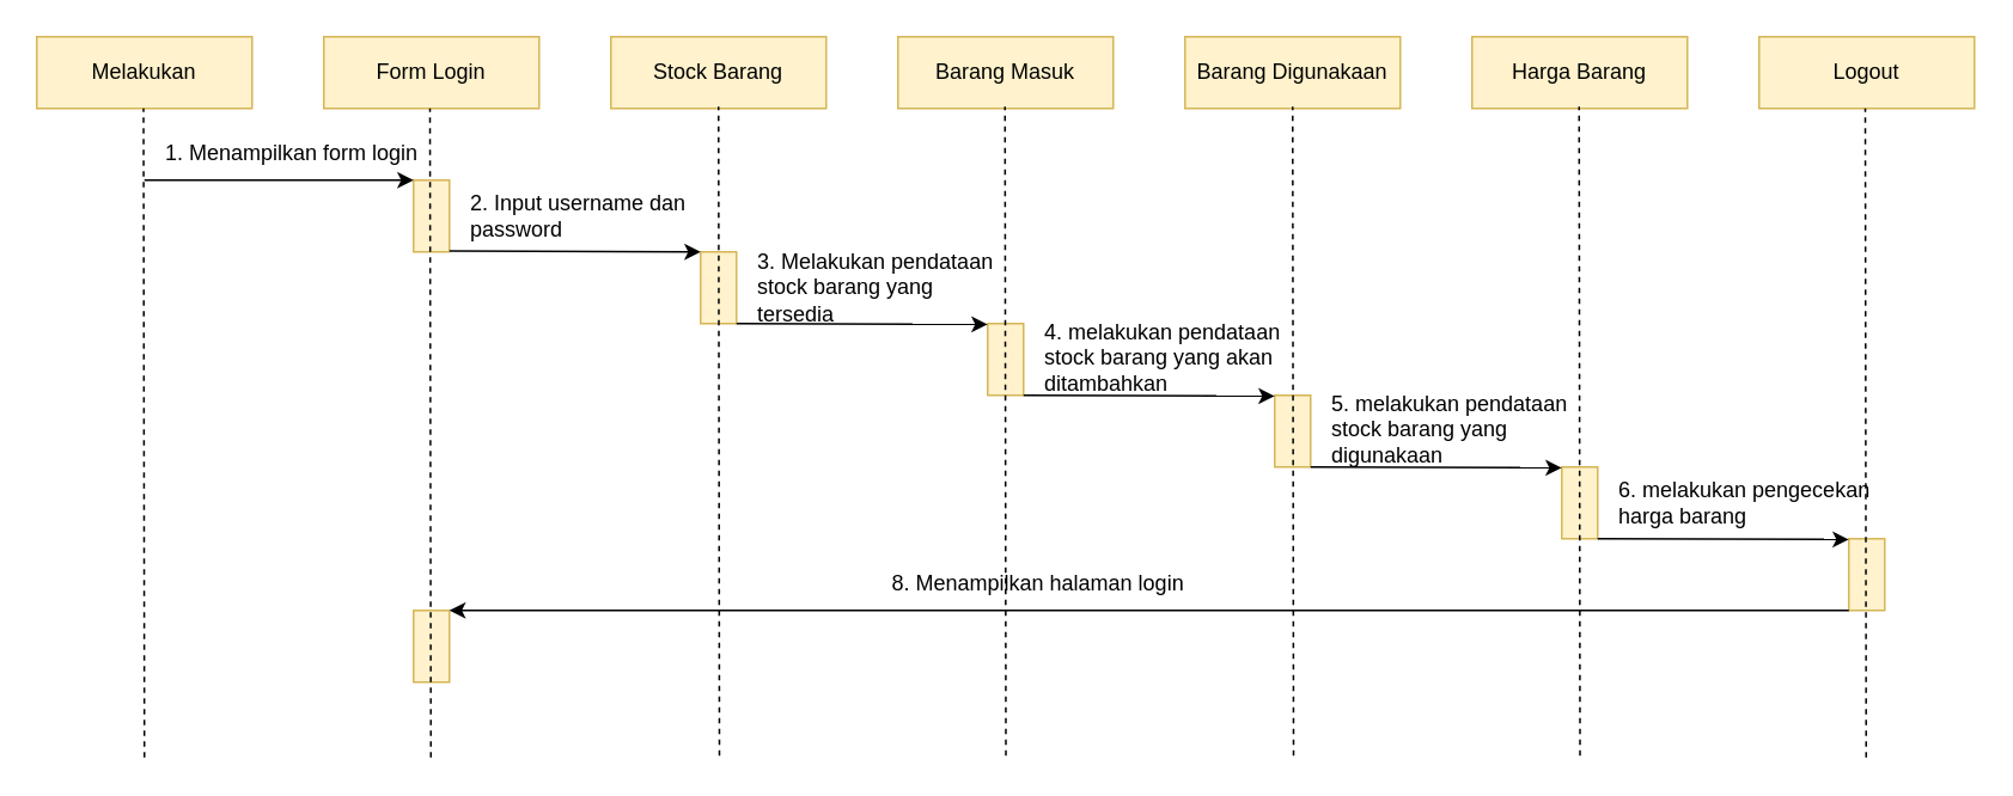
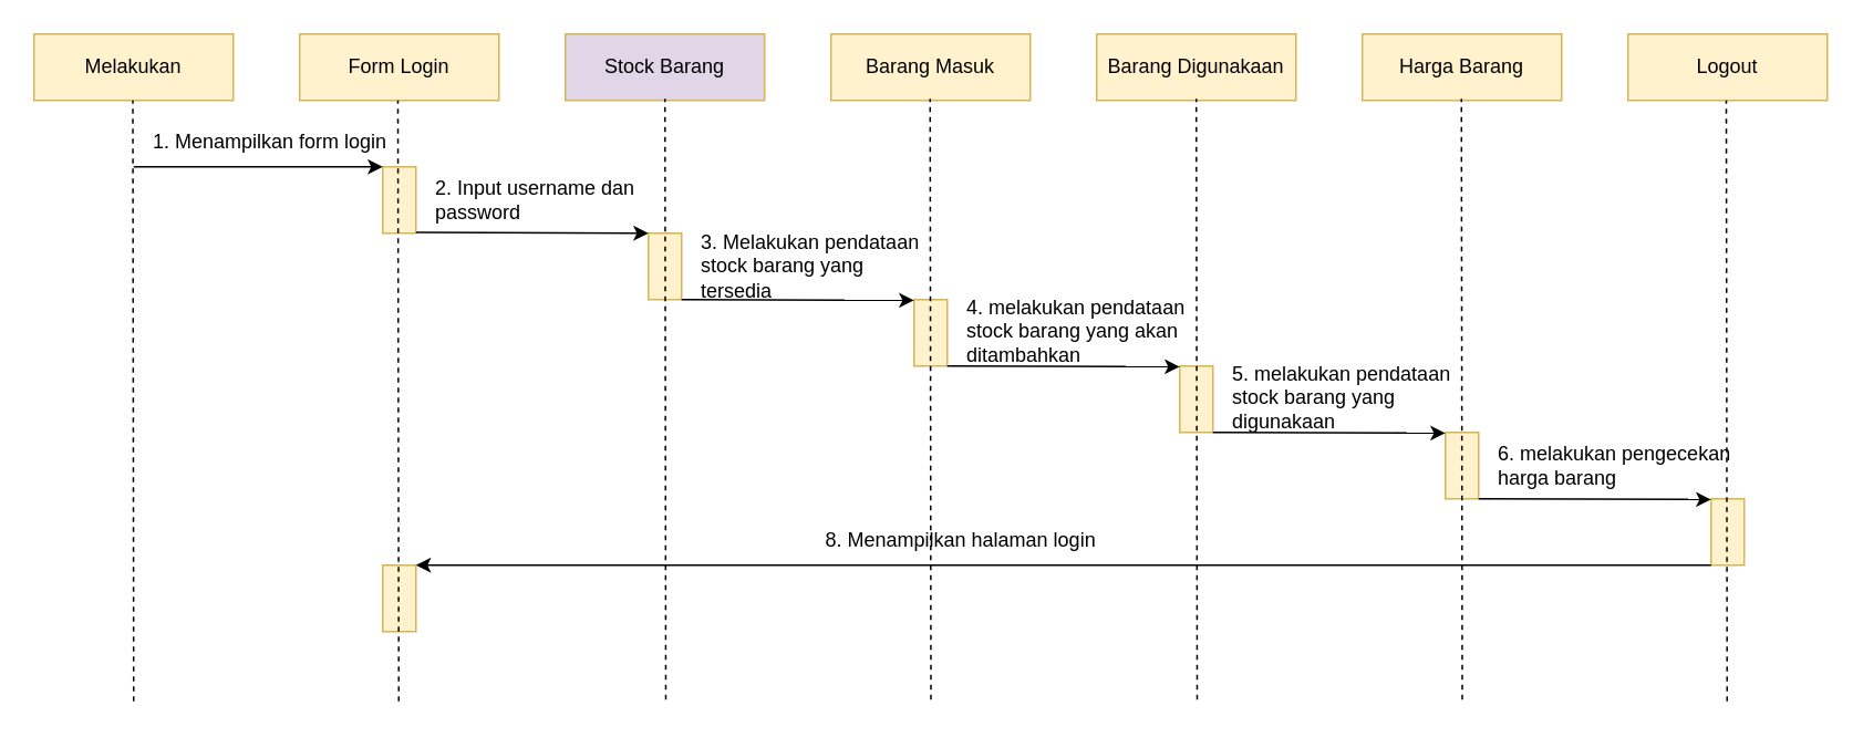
  <mxCell id="0" />
  <mxCell id="1" parent="0" />
  <mxCell id="2" value="Melakukan" style="rounded=0;whiteSpace=wrap;html=1;fillColor=#fff2cc;strokeColor=#d6b656;" vertex="1" parent="1"><mxGeometry x="20" y="20" width="120" height="40" as="geometry" /></mxCell>
  <mxCell id="3" value="Form Login" style="rounded=0;whiteSpace=wrap;html=1;fillColor=#fff2cc;strokeColor=#d6b656;" vertex="1" parent="1"><mxGeometry x="180" y="20" width="120" height="40" as="geometry" /></mxCell>
- <mxCell id="4" value="Stock Barang" style="rounded=0;whiteSpace=wrap;html=1;fillColor=#fff2cc;strokeColor=#d6b656;" vertex="1" parent="1"><mxGeometry x="340" y="20" width="120" height="40" as="geometry" /></mxCell>
+ <mxCell id="4" value="Stock Barang" style="rounded=0;whiteSpace=wrap;html=1;fillColor=#e1d5e7;strokeColor=#d6b656;" vertex="1" parent="1"><mxGeometry x="340" y="20" width="120" height="40" as="geometry" /></mxCell>
  <mxCell id="5" value="Barang Masuk" style="rounded=0;whiteSpace=wrap;html=1;fillColor=#fff2cc;strokeColor=#d6b656;" vertex="1" parent="1"><mxGeometry x="500" y="20" width="120" height="40" as="geometry" /></mxCell>
  <mxCell id="6" value="Barang Digunakaan" style="rounded=0;whiteSpace=wrap;html=1;fillColor=#fff2cc;strokeColor=#d6b656;" vertex="1" parent="1"><mxGeometry x="660" y="20" width="120" height="40" as="geometry" /></mxCell>
  <mxCell id="7" value="Harga Barang" style="rounded=0;whiteSpace=wrap;html=1;fillColor=#fff2cc;strokeColor=#d6b656;" vertex="1" parent="1"><mxGeometry x="820" y="20" width="120" height="40" as="geometry" /></mxCell>
  <mxCell id="8" value="Logout" style="rounded=0;whiteSpace=wrap;html=1;fillColor=#fff2cc;strokeColor=#d6b656;" vertex="1" parent="1"><mxGeometry x="980" y="20" width="120" height="40" as="geometry" /></mxCell>
  <mxCell id="9" value="" style="rounded=0;whiteSpace=wrap;html=1;fillColor=#fff2cc;strokeColor=#d6b656;" vertex="1" parent="1"><mxGeometry x="390" y="140" width="20" height="40" as="geometry" /></mxCell>
  <mxCell id="10" value="" style="rounded=0;whiteSpace=wrap;html=1;fillColor=#fff2cc;strokeColor=#d6b656;" vertex="1" parent="1"><mxGeometry x="230" y="100" width="20" height="40" as="geometry" /></mxCell>
  <mxCell id="11" value="" style="rounded=0;whiteSpace=wrap;html=1;fillColor=#fff2cc;strokeColor=#d6b656;" vertex="1" parent="1"><mxGeometry x="710" y="220" width="20" height="40" as="geometry" /></mxCell>
  <mxCell id="12" value="" style="rounded=0;whiteSpace=wrap;html=1;fillColor=#fff2cc;strokeColor=#d6b656;" vertex="1" parent="1"><mxGeometry x="550" y="180" width="20" height="40" as="geometry" /></mxCell>
  <mxCell id="13" value="" style="rounded=0;whiteSpace=wrap;html=1;fillColor=#fff2cc;strokeColor=#d6b656;" vertex="1" parent="1"><mxGeometry x="1030" y="300" width="20" height="40" as="geometry" /></mxCell>
  <mxCell id="14" value="" style="rounded=0;whiteSpace=wrap;html=1;fillColor=#fff2cc;strokeColor=#d6b656;" vertex="1" parent="1"><mxGeometry x="870" y="260" width="20" height="40" as="geometry" /></mxCell>
  <mxCell id="15" value="" style="endArrow=classic;html=1;rounded=0;" edge="1" parent="1"><mxGeometry width="50" height="50" relative="1" as="geometry"><mxPoint x="80" y="100" as="sourcePoint" /><mxPoint x="230" y="100" as="targetPoint" /></mxGeometry></mxCell>
  <mxCell id="16" value="" style="endArrow=classic;html=1;rounded=0;" edge="1" parent="1"><mxGeometry width="50" height="50" relative="1" as="geometry"><mxPoint x="250" y="139.57" as="sourcePoint" /><mxPoint x="390" y="140" as="targetPoint" /></mxGeometry></mxCell>
  <mxCell id="17" value="" style="endArrow=classic;html=1;rounded=0;" edge="1" parent="1"><mxGeometry width="50" height="50" relative="1" as="geometry"><mxPoint x="570" y="220" as="sourcePoint" /><mxPoint x="710" y="220.43" as="targetPoint" /></mxGeometry></mxCell>
  <mxCell id="18" value="" style="endArrow=classic;html=1;rounded=0;" edge="1" parent="1"><mxGeometry width="50" height="50" relative="1" as="geometry"><mxPoint x="730" y="260" as="sourcePoint" /><mxPoint x="870" y="260.43" as="targetPoint" /></mxGeometry></mxCell>
  <mxCell id="19" value="" style="endArrow=classic;html=1;rounded=0;" edge="1" parent="1"><mxGeometry width="50" height="50" relative="1" as="geometry"><mxPoint x="890" y="300" as="sourcePoint" /><mxPoint x="1030" y="300.43" as="targetPoint" /></mxGeometry></mxCell>
  <mxCell id="20" value="" style="rounded=0;whiteSpace=wrap;html=1;fillColor=#fff2cc;strokeColor=#d6b656;" vertex="1" parent="1"><mxGeometry x="230" y="340" width="20" height="40" as="geometry" /></mxCell>
  <mxCell id="21" value="" style="endArrow=classic;html=1;rounded=0;entryX=1;entryY=0;entryDx=0;entryDy=0;" edge="1" parent="1" target="20"><mxGeometry width="50" height="50" relative="1" as="geometry"><mxPoint x="1030" y="340" as="sourcePoint" /><mxPoint x="850" y="340" as="targetPoint" /></mxGeometry></mxCell>
  <mxCell id="22" value="" style="endArrow=none;dashed=1;html=1;rounded=0;" edge="1" parent="1"><mxGeometry width="50" height="50" relative="1" as="geometry"><mxPoint x="80" y="422" as="sourcePoint" /><mxPoint x="79.5" y="60" as="targetPoint" /></mxGeometry></mxCell>
  <mxCell id="23" value="" style="endArrow=none;dashed=1;html=1;rounded=0;" edge="1" parent="1"><mxGeometry width="50" height="50" relative="1" as="geometry"><mxPoint x="239.67" y="422" as="sourcePoint" /><mxPoint x="239.17" y="60" as="targetPoint" /></mxGeometry></mxCell>
  <mxCell id="24" value="" style="endArrow=none;dashed=1;html=1;rounded=0;" edge="1" parent="1"><mxGeometry width="50" height="50" relative="1" as="geometry"><mxPoint x="400.5" y="421" as="sourcePoint" /><mxPoint x="400" y="59" as="targetPoint" /></mxGeometry></mxCell>
  <mxCell id="25" value="" style="endArrow=none;dashed=1;html=1;rounded=0;" edge="1" parent="1"><mxGeometry width="50" height="50" relative="1" as="geometry"><mxPoint x="560.17" y="421" as="sourcePoint" /><mxPoint x="559.67" y="59" as="targetPoint" /></mxGeometry></mxCell>
  <mxCell id="26" value="" style="endArrow=none;dashed=1;html=1;rounded=0;" edge="1" parent="1"><mxGeometry width="50" height="50" relative="1" as="geometry"><mxPoint x="720.5" y="421" as="sourcePoint" /><mxPoint x="720" y="59" as="targetPoint" /></mxGeometry></mxCell>
  <mxCell id="27" value="" style="endArrow=none;dashed=1;html=1;rounded=0;" edge="1" parent="1"><mxGeometry width="50" height="50" relative="1" as="geometry"><mxPoint x="880.17" y="421" as="sourcePoint" /><mxPoint x="879.67" y="59" as="targetPoint" /></mxGeometry></mxCell>
  <mxCell id="28" value="" style="endArrow=none;dashed=1;html=1;rounded=0;" edge="1" parent="1"><mxGeometry width="50" height="50" relative="1" as="geometry"><mxPoint x="1039.67" y="422" as="sourcePoint" /><mxPoint x="1039.17" y="60" as="targetPoint" /></mxGeometry></mxCell>
  <mxCell id="29" value="1. Menampilkan form login" style="text;html=1;strokeColor=none;fillColor=none;align=left;verticalAlign=middle;whiteSpace=wrap;rounded=0;" vertex="1" parent="1"><mxGeometry x="90" y="70" width="200" height="30" as="geometry" /></mxCell>
  <mxCell id="30" value="2. Input username dan password" style="text;html=1;strokeColor=none;fillColor=none;align=left;verticalAlign=middle;whiteSpace=wrap;rounded=0;" vertex="1" parent="1"><mxGeometry x="260" y="105" width="160" height="30" as="geometry" /></mxCell>
  <mxCell id="31" value="3. Melakukan pendataan stock barang yang tersedia" style="text;html=1;strokeColor=none;fillColor=none;align=left;verticalAlign=middle;whiteSpace=wrap;rounded=0;" vertex="1" parent="1"><mxGeometry x="420" y="145" width="140" height="30" as="geometry" /></mxCell>
  <mxCell id="32" value="4. melakukan pendataan stock barang yang akan ditambahkan" style="text;html=1;strokeColor=none;fillColor=none;align=left;verticalAlign=middle;whiteSpace=wrap;rounded=0;" vertex="1" parent="1"><mxGeometry x="580" y="184" width="160" height="30" as="geometry" /></mxCell>
  <mxCell id="33" value="" style="endArrow=classic;html=1;rounded=0;" edge="1" parent="1"><mxGeometry width="50" height="50" relative="1" as="geometry"><mxPoint x="410" y="180" as="sourcePoint" /><mxPoint x="550" y="180.43" as="targetPoint" /></mxGeometry></mxCell>
  <mxCell id="34" value="5. melakukan pendataan stock barang yang digunakaan" style="text;html=1;strokeColor=none;fillColor=none;align=left;verticalAlign=middle;whiteSpace=wrap;rounded=0;" vertex="1" parent="1"><mxGeometry x="740" y="224" width="160" height="30" as="geometry" /></mxCell>
  <mxCell id="35" value="6. melakukan pengecekan harga barang" style="text;html=1;strokeColor=none;fillColor=none;align=left;verticalAlign=middle;whiteSpace=wrap;rounded=0;" vertex="1" parent="1"><mxGeometry x="900" y="265" width="160" height="30" as="geometry" /></mxCell>
  <mxCell id="36" value="8. Menampilkan halaman login" style="text;html=1;strokeColor=none;fillColor=none;align=left;verticalAlign=middle;whiteSpace=wrap;rounded=0;" vertex="1" parent="1"><mxGeometry x="495" y="310" width="200" height="30" as="geometry" /></mxCell>
